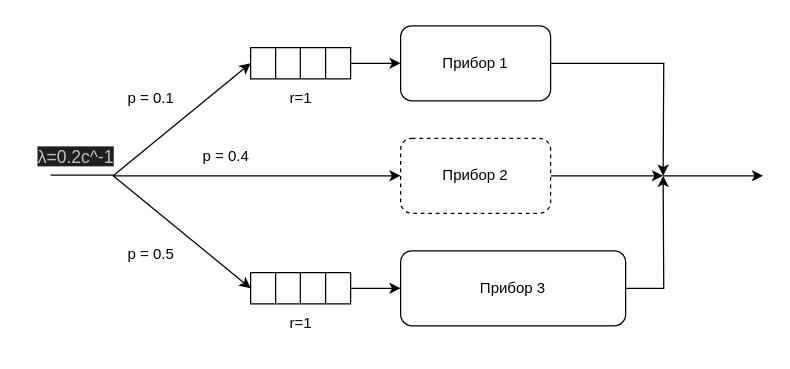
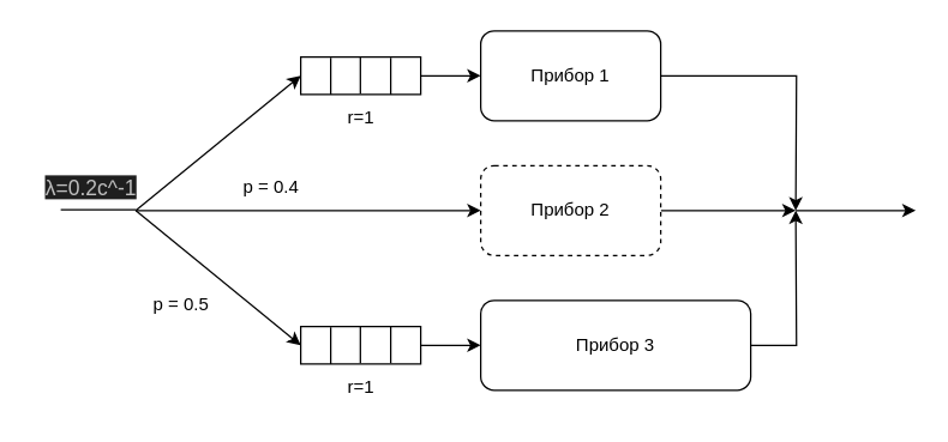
  <mxCell id="0" />
  <mxCell id="1" parent="0" />
  <mxCell id="2" style="edgeStyle=orthogonalEdgeStyle;rounded=0;orthogonalLoop=1;jettySize=auto;html=1;" edge="1" parent="1" source="3"><mxGeometry relative="1" as="geometry"><mxPoint x="530" y="140" as="targetPoint" /></mxGeometry></mxCell>
  <mxCell id="3" value="Прибор 1" style="rounded=1;whiteSpace=wrap;html=1;" vertex="1" parent="1"><mxGeometry x="320" y="20" width="120" height="60" as="geometry" /></mxCell>
  <mxCell id="4" style="edgeStyle=orthogonalEdgeStyle;rounded=0;orthogonalLoop=1;jettySize=auto;html=1;" edge="1" parent="1" source="5"><mxGeometry relative="1" as="geometry"><mxPoint x="530" y="140" as="targetPoint" /></mxGeometry></mxCell>
  <mxCell id="5" value="Прибор 2" style="rounded=1;whiteSpace=wrap;html=1;dashed=1;" vertex="1" parent="1"><mxGeometry x="320" y="110" width="120" height="60" as="geometry" /></mxCell>
  <mxCell id="6" style="edgeStyle=orthogonalEdgeStyle;rounded=0;orthogonalLoop=1;jettySize=auto;html=1;" edge="1" parent="1" source="7"><mxGeometry relative="1" as="geometry"><mxPoint x="530" y="140" as="targetPoint" /></mxGeometry></mxCell>
  <mxCell id="7" value="Прибор 3" style="rounded=1;whiteSpace=wrap;html=1;" vertex="1" parent="1"><mxGeometry x="320" y="200" width="180" height="60" as="geometry" /></mxCell>
  <mxCell id="8" style="edgeStyle=orthogonalEdgeStyle;rounded=0;orthogonalLoop=1;jettySize=auto;html=1;" edge="1" parent="1" source="9" target="3"><mxGeometry relative="1" as="geometry" /></mxCell>
  <mxCell id="9" value="" style="rounded=0;whiteSpace=wrap;html=1;" vertex="1" parent="1"><mxGeometry x="200" y="37.5" width="80" height="25" as="geometry" /></mxCell>
  <mxCell id="10" style="edgeStyle=orthogonalEdgeStyle;rounded=0;orthogonalLoop=1;jettySize=auto;html=1;entryX=0;entryY=0.5;entryDx=0;entryDy=0;" edge="1" parent="1" source="11" target="7"><mxGeometry relative="1" as="geometry" /></mxCell>
  <mxCell id="11" value="" style="rounded=0;whiteSpace=wrap;html=1;" vertex="1" parent="1"><mxGeometry x="200" y="217.5" width="80" height="25" as="geometry" /></mxCell>
  <mxCell id="12" value="" style="endArrow=none;html=1;rounded=0;" edge="1" parent="1"><mxGeometry width="50" height="50" relative="1" as="geometry"><mxPoint x="40" y="139.5" as="sourcePoint" /><mxPoint x="90" y="139.5" as="targetPoint" /></mxGeometry></mxCell>
  <mxCell id="13" value="" style="endArrow=classic;html=1;rounded=0;entryX=0;entryY=0.5;entryDx=0;entryDy=0;" edge="1" parent="1" target="9"><mxGeometry width="50" height="50" relative="1" as="geometry"><mxPoint x="90" y="140" as="sourcePoint" /><mxPoint x="140" y="90" as="targetPoint" /></mxGeometry></mxCell>
  <mxCell id="14" value="" style="endArrow=classic;html=1;rounded=0;entryX=0;entryY=0.5;entryDx=0;entryDy=0;" edge="1" parent="1" target="11"><mxGeometry width="50" height="50" relative="1" as="geometry"><mxPoint x="90" y="140" as="sourcePoint" /><mxPoint x="150" y="115" as="targetPoint" /></mxGeometry></mxCell>
  <mxCell id="15" value="" style="endArrow=classic;html=1;rounded=0;entryX=0;entryY=0.5;entryDx=0;entryDy=0;" edge="1" parent="1" target="5"><mxGeometry width="50" height="50" relative="1" as="geometry"><mxPoint x="90" y="140" as="sourcePoint" /><mxPoint x="260" y="170" as="targetPoint" /></mxGeometry></mxCell>
  <mxCell id="16" value="" style="endArrow=classic;html=1;rounded=0;" edge="1" parent="1"><mxGeometry width="50" height="50" relative="1" as="geometry"><mxPoint x="530" y="140" as="sourcePoint" /><mxPoint x="610" y="140" as="targetPoint" /></mxGeometry></mxCell>
  <mxCell id="17" value="" style="endArrow=none;html=1;rounded=0;" edge="1" parent="1"><mxGeometry width="50" height="50" relative="1" as="geometry"><mxPoint x="220" y="62.5" as="sourcePoint" /><mxPoint x="220" y="38" as="targetPoint" /></mxGeometry></mxCell>
  <mxCell id="18" value="" style="endArrow=none;html=1;rounded=0;" edge="1" parent="1"><mxGeometry width="50" height="50" relative="1" as="geometry"><mxPoint x="239.76" y="62" as="sourcePoint" /><mxPoint x="239.76" y="37.5" as="targetPoint" /></mxGeometry></mxCell>
  <mxCell id="19" value="" style="endArrow=none;html=1;rounded=0;" edge="1" parent="1"><mxGeometry width="50" height="50" relative="1" as="geometry"><mxPoint x="260" y="62.5" as="sourcePoint" /><mxPoint x="260" y="38" as="targetPoint" /></mxGeometry></mxCell>
  <mxCell id="20" value="" style="endArrow=none;html=1;rounded=0;" edge="1" parent="1"><mxGeometry width="50" height="50" relative="1" as="geometry"><mxPoint x="220" y="242.5" as="sourcePoint" /><mxPoint x="220" y="218" as="targetPoint" /></mxGeometry></mxCell>
  <mxCell id="21" value="" style="endArrow=none;html=1;rounded=0;" edge="1" parent="1"><mxGeometry width="50" height="50" relative="1" as="geometry"><mxPoint x="239.76" y="242" as="sourcePoint" /><mxPoint x="239.76" y="217.5" as="targetPoint" /></mxGeometry></mxCell>
  <mxCell id="22" value="" style="endArrow=none;html=1;rounded=0;" edge="1" parent="1"><mxGeometry width="50" height="50" relative="1" as="geometry"><mxPoint x="260" y="242" as="sourcePoint" /><mxPoint x="260" y="217.5" as="targetPoint" /></mxGeometry></mxCell>
  <mxCell id="23" value="r=1" style="text;html=1;align=center;verticalAlign=middle;resizable=0;points=[];autosize=1;strokeColor=none;fillColor=none;" vertex="1" parent="1"><mxGeometry x="220" y="62.5" width="40" height="30" as="geometry" /></mxCell>
  <mxCell id="24" value="r=1" style="text;html=1;align=center;verticalAlign=middle;resizable=0;points=[];autosize=1;strokeColor=none;fillColor=none;" vertex="1" parent="1"><mxGeometry x="220" y="242.5" width="40" height="30" as="geometry" /></mxCell>
  <mxCell id="25" value="p = 0.4" style="text;html=1;align=center;verticalAlign=middle;resizable=0;points=[];autosize=1;strokeColor=none;fillColor=none;" vertex="1" parent="1"><mxGeometry x="150" y="110" width="60" height="30" as="geometry" /></mxCell>
  <mxCell id="26" value="p = 0.5" style="text;html=1;align=center;verticalAlign=middle;resizable=0;points=[];autosize=1;strokeColor=none;fillColor=none;" vertex="1" parent="1"><mxGeometry x="90" y="187.5" width="60" height="30" as="geometry" /></mxCell>
- <mxCell id="27" value="p = 0.1" style="text;html=1;align=center;verticalAlign=middle;resizable=0;points=[];autosize=1;strokeColor=none;fillColor=none;" vertex="1" parent="1"><mxGeometry x="90" y="62.5" width="60" height="30" as="geometry" /></mxCell>
  <mxCell id="28" value="&lt;span style=&quot;color: rgb(191, 191, 191); font-family: Arial, sans-serif; font-size: 14px; text-align: left; text-wrap: wrap; background-color: rgb(31, 31, 31);&quot;&gt;λ=0.2c^-1&lt;/span&gt;" style="text;html=1;align=center;verticalAlign=middle;resizable=0;points=[];autosize=1;strokeColor=none;fillColor=none;" vertex="1" parent="1"><mxGeometry x="20" y="110" width="80" height="30" as="geometry" /></mxCell>
